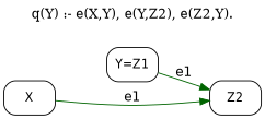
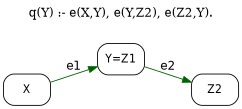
  strict digraph {
    label="q(Y) :- e(X,Y), e(Y,Z2), e(Z2,Y)."
    labelloc=t
    rankdir=LR
    node [fontname="Helvetica-Narrow" shape=box style=rounded]
    edge [color=darkgreen fontname=helvetica]
    X [height=0.5 width=0.75]
    n2 [height=0.5 label="Y=Z1" width=0.75]
    Z2 [height=0.5 width=0.75]
-   X -> Z2 [label=e1]
-   n2 -> Z2 [label=e1]
+   X -> n2 [label=e1]
+   n2 -> Z2 [label=e2]
  }
